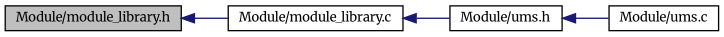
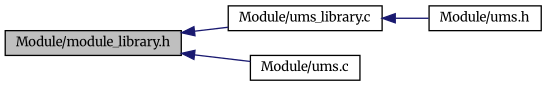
  digraph {
    fontname=Merriweather
    rankdir=LR
    node [color=black fillcolor=white fontname=Merriweather fontsize=10 shape=record style=filled]
    edge [color=midnightblue dir=back fontname=Merriweather fontsize=10 labelfontname=Helvetica labelfontsize=10 style=solid]
    n1 [fillcolor=grey75 fontcolor=black height=0.2 label="Module/module_library.h" width=0.4]
-   n2 [height=0.2 label="Module/module_library.c" width=0.4]
+   n2 [height=0.2 label="Module/ums_library.c" width=0.4]
    n3 [height=0.2 label="Module/ums.h" width=0.4]
    n4 [height=0.2 label="Module/ums.c" width=0.4]
    n1 -> n2
    n2 -> n3
-   n3 -> n4
+   n1 -> n4
  }
